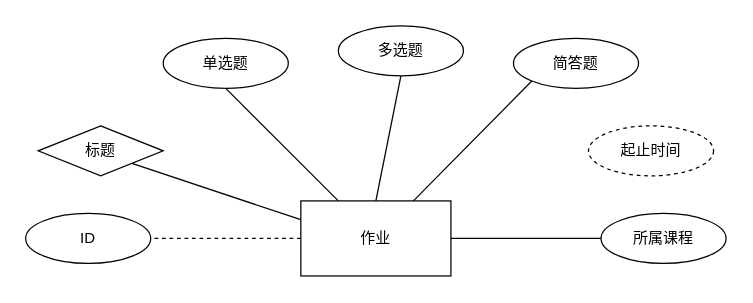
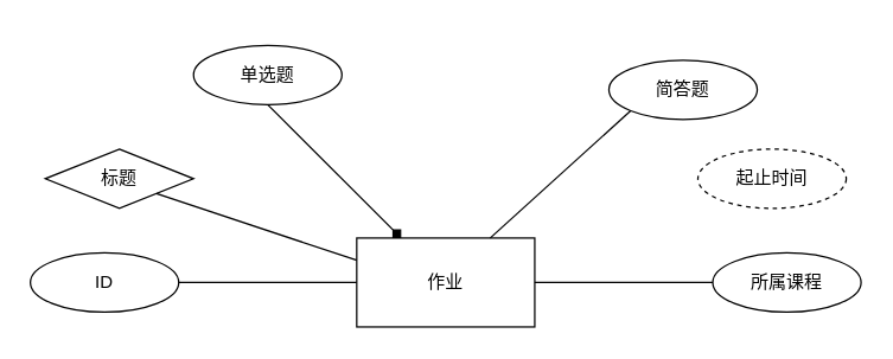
  <mxCell id="0" />
  <mxCell id="1" parent="0" />
  <mxCell id="2" value="作业" style="rounded=0;whiteSpace=wrap;html=1;" vertex="1" parent="1"><mxGeometry x="240" y="160" width="120" height="60" as="geometry" /></mxCell>
  <mxCell id="3" value="ID" style="ellipse;whiteSpace=wrap;html=1;align=center;" vertex="1" parent="1"><mxGeometry x="20" y="170" width="100" height="40" as="geometry" /></mxCell>
  <mxCell id="4" value="标题" style="rhombus;whiteSpace=wrap;html=1;align=center;" vertex="1" parent="1"><mxGeometry x="30" y="100" width="100" height="40" as="geometry" /></mxCell>
  <mxCell id="5" value="单选题" style="ellipse;whiteSpace=wrap;html=1;align=center;" vertex="1" parent="1"><mxGeometry x="130" y="30" width="100" height="40" as="geometry" /></mxCell>
- <mxCell id="6" value="多选题" style="ellipse;whiteSpace=wrap;html=1;align=center;" vertex="1" parent="1"><mxGeometry x="270" y="20" width="100" height="40" as="geometry" /></mxCell>
- <mxCell id="7" value="简答题" style="ellipse;whiteSpace=wrap;html=1;align=center;" vertex="1" parent="1"><mxGeometry x="410" y="30" width="100" height="40" as="geometry" /></mxCell>
+ <mxCell id="7" value="简答题" style="ellipse;whiteSpace=wrap;html=1;align=center;" vertex="1" parent="1"><mxGeometry x="410" y="40" width="100" height="40" as="geometry" /></mxCell>
  <mxCell id="8" value="起止时间" style="ellipse;whiteSpace=wrap;html=1;align=center;dashed=1;" vertex="1" parent="1"><mxGeometry x="470" y="100" width="100" height="40" as="geometry" /></mxCell>
  <mxCell id="9" value="所属课程" style="ellipse;whiteSpace=wrap;html=1;align=center;" vertex="1" parent="1"><mxGeometry x="480" y="170" width="100" height="40" as="geometry" /></mxCell>
- <mxCell id="10" value="" style="endArrow=none;html=1;rounded=0;exitX=0;exitY=0.5;exitDx=0;exitDy=0;entryX=1;entryY=0.5;entryDx=0;entryDy=0;dashed=1;" edge="1" parent="1" source="2" target="3"><mxGeometry relative="1" as="geometry"><mxPoint x="210" y="100" as="sourcePoint" /><mxPoint x="370" y="100" as="targetPoint" /></mxGeometry></mxCell>
+ <mxCell id="10" value="" style="endArrow=none;html=1;rounded=0;exitX=0;exitY=0.5;exitDx=0;exitDy=0;entryX=1;entryY=0.5;entryDx=0;entryDy=0;" edge="1" parent="1" source="2" target="3"><mxGeometry relative="1" as="geometry"><mxPoint x="210" y="100" as="sourcePoint" /><mxPoint x="370" y="100" as="targetPoint" /></mxGeometry></mxCell>
  <mxCell id="11" value="" style="endArrow=none;html=1;rounded=0;exitX=1;exitY=1;exitDx=0;exitDy=0;entryX=0;entryY=0.25;entryDx=0;entryDy=0;" edge="1" parent="1" source="4" target="2"><mxGeometry relative="1" as="geometry"><mxPoint x="210" y="100" as="sourcePoint" /><mxPoint x="370" y="100" as="targetPoint" /></mxGeometry></mxCell>
- <mxCell id="12" value="" style="endArrow=none;html=1;rounded=0;exitX=0.5;exitY=1;exitDx=0;exitDy=0;entryX=0.25;entryY=0;entryDx=0;entryDy=0;" edge="1" parent="1" source="5" target="2"><mxGeometry relative="1" as="geometry"><mxPoint x="210" y="100" as="sourcePoint" /><mxPoint x="370" y="100" as="targetPoint" /></mxGeometry></mxCell>
- <mxCell id="13" value="" style="endArrow=none;html=1;rounded=0;exitX=0.5;exitY=1;exitDx=0;exitDy=0;entryX=0.5;entryY=0;entryDx=0;entryDy=0;" edge="1" parent="1" source="6" target="2"><mxGeometry relative="1" as="geometry"><mxPoint x="210" y="100" as="sourcePoint" /><mxPoint x="370" y="100" as="targetPoint" /></mxGeometry></mxCell>
+ <mxCell id="12" value="" style="endArrow=diamond;html=1;rounded=0;exitX=0.5;exitY=1;exitDx=0;exitDy=0;entryX=0.25;entryY=0;entryDx=0;entryDy=0;" edge="1" parent="1" source="5" target="2"><mxGeometry relative="1" as="geometry"><mxPoint x="210" y="100" as="sourcePoint" /><mxPoint x="370" y="100" as="targetPoint" /></mxGeometry></mxCell>
  <mxCell id="14" value="" style="endArrow=none;html=1;rounded=0;entryX=0;entryY=1;entryDx=0;entryDy=0;exitX=0.75;exitY=0;exitDx=0;exitDy=0;" edge="1" parent="1" source="2" target="7"><mxGeometry relative="1" as="geometry"><mxPoint x="210" y="100" as="sourcePoint" /><mxPoint x="370" y="100" as="targetPoint" /></mxGeometry></mxCell>
  <mxCell id="15" value="" style="endArrow=none;html=1;rounded=0;entryX=0;entryY=0.5;entryDx=0;entryDy=0;exitX=1;exitY=0.5;exitDx=0;exitDy=0;" edge="1" parent="1" source="2" target="9"><mxGeometry relative="1" as="geometry"><mxPoint x="210" y="100" as="sourcePoint" /><mxPoint x="370" y="100" as="targetPoint" /></mxGeometry></mxCell>
